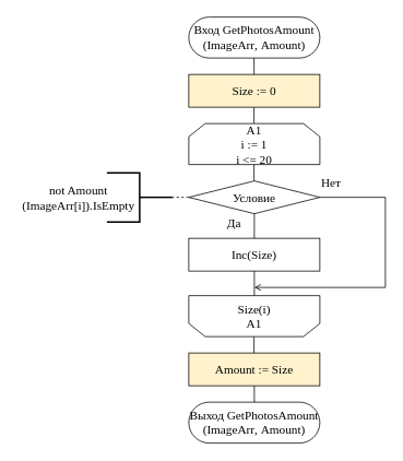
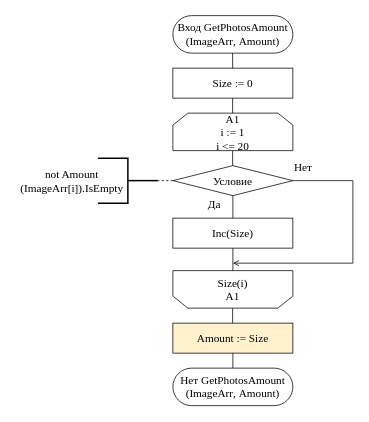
  <mxCell id="0" />
  <mxCell id="1" parent="0" />
  <mxCell id="2" value="Вход&amp;nbsp;&lt;span lang=&quot;EN-US&quot; style=&quot;font-size: 15px;&quot;&gt;GetPhotosAmount&lt;/span&gt;&lt;span lang=&quot;EN-US&quot; style=&quot;font-size: 15px;&quot;&gt; &lt;/span&gt;&lt;span style=&quot;font-size: 15px;&quot;&gt;(&lt;/span&gt;&lt;span lang=&quot;EN-US&quot; style=&quot;font-size: 15px;&quot;&gt;ImageArr&lt;/span&gt;&lt;span style=&quot;font-size: 15px;&quot;&gt;,&amp;nbsp;&lt;/span&gt;&lt;span lang=&quot;EN-US&quot; style=&quot;font-size: 15px; line-height: 115%;&quot;&gt;Amount)&lt;/span&gt;" style="rounded=1;whiteSpace=wrap;html=1;fontSize=15;arcSize=50;fontFamily=Times New Roman;" vertex="1" parent="1"><mxGeometry x="230" y="20" width="160" height="50" as="geometry" /></mxCell>
  <mxCell id="3" value="" style="endArrow=none;html=1;fontFamily=Times New Roman;fontSize=15;rounded=0;" edge="1" parent="1"><mxGeometry width="50" height="50" relative="1" as="geometry"><mxPoint x="309.66" y="150" as="sourcePoint" /><mxPoint x="309.66" y="130" as="targetPoint" /></mxGeometry></mxCell>
  <mxCell id="4" value="Условие" style="rhombus;whiteSpace=wrap;html=1;fontSize=15;rounded=0;fontFamily=Times New Roman;" vertex="1" parent="1"><mxGeometry x="230" y="220" width="160" height="40" as="geometry" /></mxCell>
  <mxCell id="5" value="Да" style="text;html=1;resizable=0;points=[];autosize=1;align=left;verticalAlign=top;spacingTop=-4;fontFamily=Times New Roman;fontSize=15;" vertex="1" parent="1"><mxGeometry x="275" y="260" width="30" height="20" as="geometry" /></mxCell>
  <mxCell id="6" value="Нет" style="text;html=1;resizable=0;points=[];autosize=1;align=left;verticalAlign=top;spacingTop=-4;fontFamily=Times New Roman;fontSize=15;" vertex="1" parent="1"><mxGeometry x="390" y="210" width="40" height="20" as="geometry" /></mxCell>
  <mxCell id="7" value="Inc(Size)" style="rounded=0;whiteSpace=wrap;html=1;fontSize=15;fontFamily=Times New Roman;" vertex="1" parent="1"><mxGeometry x="230" y="290" width="160" height="40" as="geometry" /></mxCell>
- <mxCell id="8" value="Size := 0" style="rounded=0;whiteSpace=wrap;html=1;fontSize=15;fontFamily=Times New Roman;fillColor=#fff2cc;" vertex="1" parent="1"><mxGeometry x="230" y="90" width="160" height="40" as="geometry" /></mxCell>
+ <mxCell id="8" value="Size := 0" style="rounded=0;whiteSpace=wrap;html=1;fontSize=15;fontFamily=Times New Roman;" vertex="1" parent="1"><mxGeometry x="230" y="90" width="160" height="40" as="geometry" /></mxCell>
  <mxCell id="9" value="Amount := Size" style="rounded=0;whiteSpace=wrap;html=1;fontSize=15;fontFamily=Times New Roman;fillColor=#fff2cc;" vertex="1" parent="1"><mxGeometry x="230" y="430" width="160" height="40" as="geometry" /></mxCell>
  <mxCell id="10" value="" style="endArrow=none;html=1;fontFamily=Times New Roman;fontSize=15;rounded=0;exitX=0.513;exitY=0.003;exitDx=0;exitDy=0;exitPerimeter=0;" edge="1" parent="1"><mxGeometry width="50" height="50" relative="1" as="geometry"><mxPoint x="309.74" y="90.12" as="sourcePoint" /><mxPoint x="309.66" y="70" as="targetPoint" /></mxGeometry></mxCell>
  <mxCell id="11" value="А1&lt;br style=&quot;font-size: 15px&quot;&gt;i := 1&lt;br style=&quot;font-size: 15px&quot;&gt;i &amp;lt;= 20" style="shape=loopLimit;whiteSpace=wrap;html=1;fontSize=15;rounded=0;fontFamily=Times New Roman;" vertex="1" parent="1"><mxGeometry x="230" y="150" width="160" height="50" as="geometry" /></mxCell>
  <mxCell id="12" value="" style="endArrow=none;html=1;fontFamily=Times New Roman;fontSize=15;rounded=0;" edge="1" parent="1"><mxGeometry width="50" height="50" relative="1" as="geometry"><mxPoint x="309.66" y="220" as="sourcePoint" /><mxPoint x="309.66" y="200" as="targetPoint" /></mxGeometry></mxCell>
  <mxCell id="13" value="" style="endArrow=none;html=1;fontFamily=Times New Roman;fontSize=15;rounded=0;" edge="1" parent="1"><mxGeometry width="50" height="50" relative="1" as="geometry"><mxPoint x="309.66" y="430" as="sourcePoint" /><mxPoint x="309.66" y="410" as="targetPoint" /></mxGeometry></mxCell>
  <mxCell id="14" value="Size(i)&lt;br style=&quot;font-size: 15px;&quot;&gt;A1" style="shape=loopLimit;whiteSpace=wrap;html=1;fontSize=15;flipV=1;rounded=0;fontFamily=Times New Roman;" vertex="1" parent="1"><mxGeometry x="230" y="360" width="160" height="50" as="geometry" /></mxCell>
- <mxCell id="15" value="Выход&amp;nbsp;&lt;span lang=&quot;EN-US&quot; style=&quot;font-size: 15px&quot;&gt;GetPhotosAmount&lt;/span&gt;&lt;span lang=&quot;EN-US&quot; style=&quot;font-size: 15px&quot;&gt; &lt;/span&gt;&lt;span style=&quot;font-size: 15px&quot;&gt;(&lt;/span&gt;&lt;span lang=&quot;EN-US&quot; style=&quot;font-size: 15px&quot;&gt;ImageArr&lt;/span&gt;&lt;span style=&quot;font-size: 15px&quot;&gt;,&amp;nbsp;&lt;/span&gt;&lt;span lang=&quot;EN-US&quot; style=&quot;font-size: 15px ; line-height: 115%&quot;&gt;Amount)&lt;/span&gt;" style="rounded=1;whiteSpace=wrap;html=1;fontSize=15;arcSize=50;fontFamily=Times New Roman;" vertex="1" parent="1"><mxGeometry x="230" y="490" width="160" height="50" as="geometry" /></mxCell>
+ <mxCell id="15" value="Нет&amp;nbsp;&lt;span lang=&quot;EN-US&quot; style=&quot;font-size: 15px&quot;&gt;GetPhotosAmount&lt;/span&gt;&lt;span lang=&quot;EN-US&quot; style=&quot;font-size: 15px&quot;&gt; &lt;/span&gt;&lt;span style=&quot;font-size: 15px&quot;&gt;(&lt;/span&gt;&lt;span lang=&quot;EN-US&quot; style=&quot;font-size: 15px&quot;&gt;ImageArr&lt;/span&gt;&lt;span style=&quot;font-size: 15px&quot;&gt;,&amp;nbsp;&lt;/span&gt;&lt;span lang=&quot;EN-US&quot; style=&quot;font-size: 15px ; line-height: 115%&quot;&gt;Amount)&lt;/span&gt;" style="rounded=1;whiteSpace=wrap;html=1;fontSize=15;arcSize=50;fontFamily=Times New Roman;" vertex="1" parent="1"><mxGeometry x="230" y="490" width="160" height="50" as="geometry" /></mxCell>
  <mxCell id="16" value="" style="strokeWidth=2;html=1;shape=mxgraph.flowchart.annotation_2;align=left;fontSize=10;flipH=1;rounded=0;fillColor=none;" vertex="1" parent="1"><mxGeometry x="130" y="210" width="80" height="60" as="geometry" /></mxCell>
  <mxCell id="17" value="" style="endArrow=none;dashed=1;html=1;fontSize=10;entryX=0;entryY=0.5;entryPerimeter=0;" edge="1" target="16" parent="1"><mxGeometry width="50" height="50" relative="1" as="geometry"><mxPoint x="230" y="240" as="sourcePoint" /><mxPoint x="130" y="190" as="targetPoint" /></mxGeometry></mxCell>
  <mxCell id="18" value="&lt;span&gt;not Amount&lt;/span&gt;&lt;br&gt;&lt;span&gt;(ImageArr[i]).IsEmpty&lt;/span&gt;" style="text;html=1;align=center;verticalAlign=middle;resizable=0;points=[];autosize=1;fontSize=15;fontFamily=Times New Roman;" vertex="1" parent="1"><mxGeometry x="20" y="220" width="150" height="40" as="geometry" /></mxCell>
  <mxCell id="19" value="" style="endArrow=none;html=1;fontFamily=Helvetica;fontSize=12;rounded=0;exitX=0.5;exitY=0;exitDx=0;exitDy=0;" edge="1" parent="1" source="7"><mxGeometry width="50" height="50" relative="1" as="geometry"><mxPoint x="310" y="280" as="sourcePoint" /><mxPoint x="310" y="260" as="targetPoint" /></mxGeometry></mxCell>
  <mxCell id="20" value="" style="endArrow=none;html=1;fontFamily=Helvetica;fontSize=12;rounded=0;" edge="1" parent="1"><mxGeometry width="50" height="50" relative="1" as="geometry"><mxPoint x="310" y="360" as="sourcePoint" /><mxPoint x="310" y="330" as="targetPoint" /></mxGeometry></mxCell>
  <mxCell id="21" value="" style="endArrow=open;html=1;fontSize=10;endFill=0;rounded=0;" edge="1" parent="1"><mxGeometry width="50" height="50" relative="1" as="geometry"><mxPoint x="390" y="240" as="sourcePoint" /><mxPoint x="310" y="350" as="targetPoint" /><Array as="points"><mxPoint x="470" y="240" /><mxPoint x="470" y="350" /></Array></mxGeometry></mxCell>
  <mxCell id="22" value="" style="endArrow=none;html=1;fontFamily=Helvetica;fontSize=12;rounded=0;" edge="1" parent="1"><mxGeometry width="50" height="50" relative="1" as="geometry"><mxPoint x="310" y="490" as="sourcePoint" /><mxPoint x="310" y="470" as="targetPoint" /></mxGeometry></mxCell>
